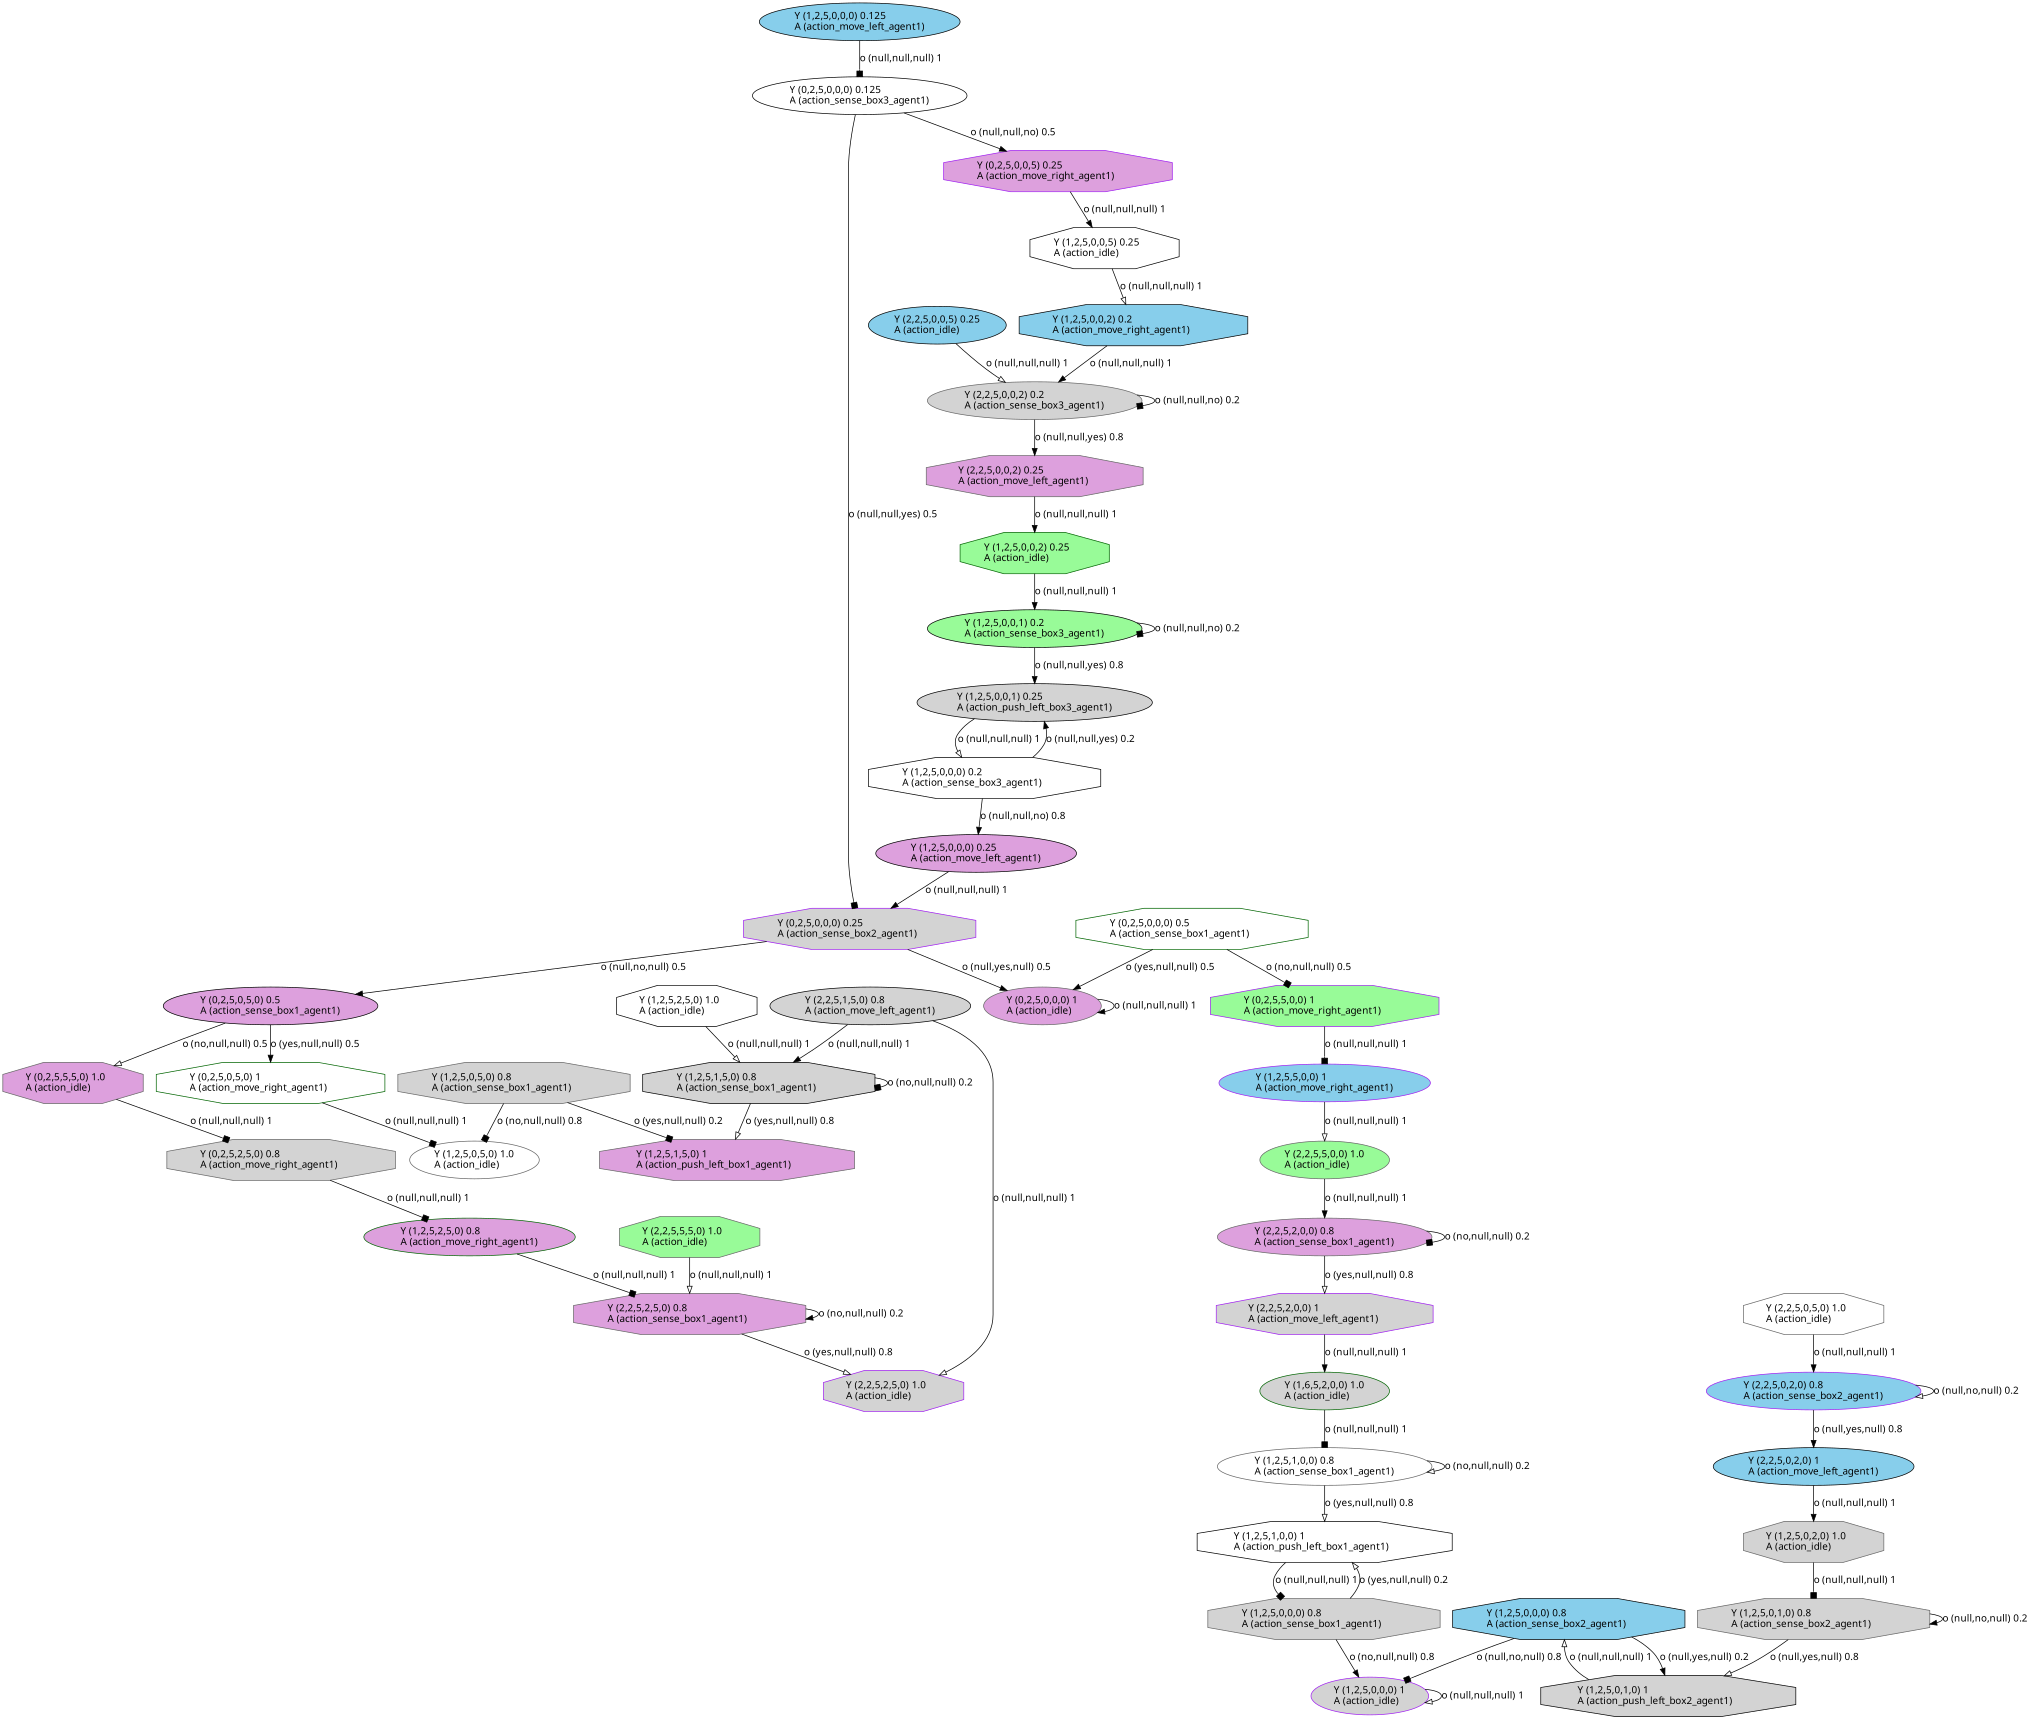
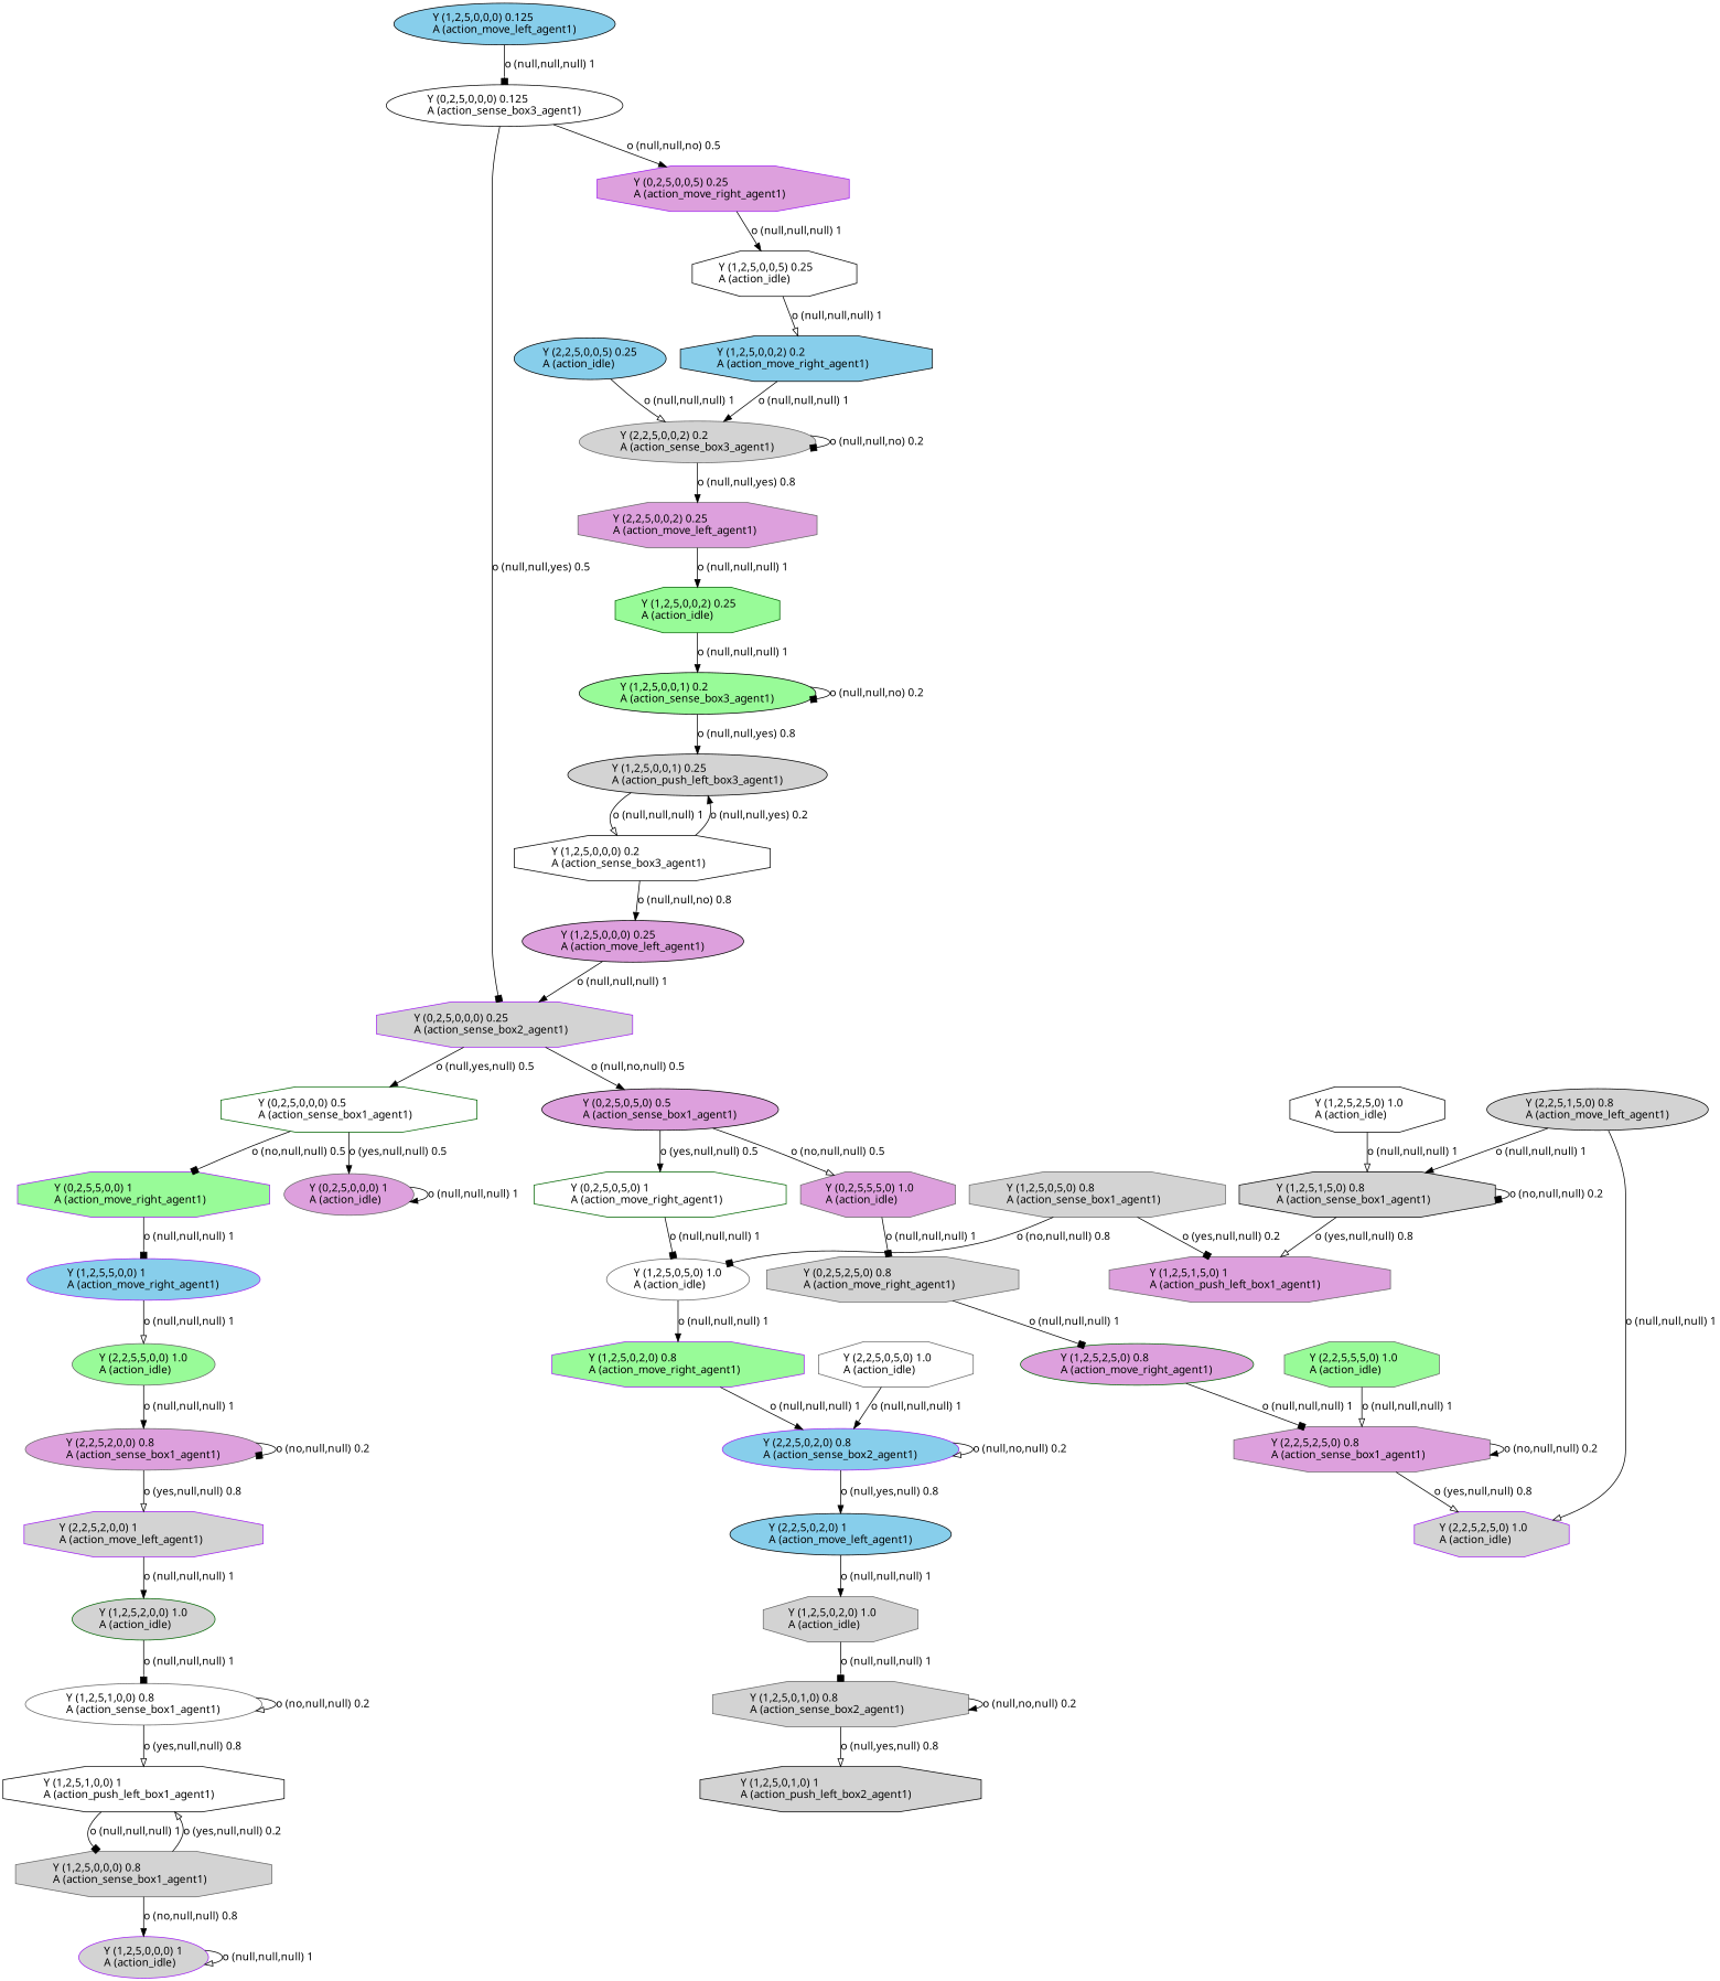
  digraph {
    fontname="Noto Sans"
    node [color=black fillcolor=lightgrey fontname="Noto Sans" shape=octagon style=filled]
    edge [arrowhead=normal fontname="Noto Sans"]
    n1 [fillcolor=skyblue label="Y (1,2,5,0,0,0) 0.125\lA (action_move_left_agent1)\l" labeljust=l shape=ellipse]
    n2 [fillcolor=white label="Y (0,2,5,0,0,0) 0.125\lA (action_sense_box3_agent1)\l" shape=ellipse]
    n3 [color=purple label="Y (0,2,5,0,0,0) 0.25\lA (action_sense_box2_agent1)\l"]
    n4 [color=purple fillcolor=plum label="Y (0,2,5,0,0,5) 0.25\lA (action_move_right_agent1)\l"]
    n5 [fillcolor=skyblue label="Y (2,2,5,0,2,0) 1\lA (action_move_left_agent1)\l" shape=ellipse]
    n6 [color=gray40 label="Y (1,2,5,0,2,0) 1.0\lA (action_idle)\l"]
    n7 [color=gray40 label="Y (1,2,5,0,1,0) 0.8\lA (action_sense_box2_agent1)\l"]
    n8 [label="Y (1,2,5,0,1,0) 1\lA (action_push_left_box2_agent1)\l"]
-   n9 [fillcolor=skyblue label="Y (1,2,5,0,0,0) 0.8\lA (action_sense_box2_agent1)\l"]
    n10 [fillcolor=white label="Y (1,2,5,0,0,0) 0.2\lA (action_sense_box3_agent1)\l"]
    n11 [label="Y (1,2,5,0,0,1) 0.25\lA (action_push_left_box3_agent1)\l" shape=ellipse]
    n12 [fillcolor=plum label="Y (1,2,5,0,0,0) 0.25\lA (action_move_left_agent1)\l" shape=ellipse]
    n13 [color=darkgreen fillcolor=palegreen label="Y (1,2,5,0,0,2) 0.25\lA (action_idle)\l"]
    n14 [fillcolor=palegreen label="Y (1,2,5,0,0,1) 0.2\lA (action_sense_box3_agent1)\l" shape=ellipse]
    n15 [fillcolor=white label="Y (1,2,5,0,0,5) 0.25\lA (action_idle)\l"]
    n16 [fillcolor=skyblue label="Y (1,2,5,0,0,2) 0.2\lA (action_move_right_agent1)\l"]
    n17 [color=gray40 label="Y (2,2,5,0,0,2) 0.2\lA (action_sense_box3_agent1)\l" shape=ellipse]
    n18 [fillcolor=skyblue label="Y (2,2,5,0,0,5) 0.25\lA (action_idle)\l" shape=ellipse]
    n19 [color=gray40 fillcolor=plum label="Y (2,2,5,0,0,2) 0.25\lA (action_move_left_agent1)\l"]
    n20 [color=gray40 fillcolor=plum label="Y (1,2,5,1,5,0) 1\lA (action_push_left_box1_agent1)\l"]
    n21 [color=gray40 label="Y (1,2,5,0,5,0) 0.8\lA (action_sense_box1_agent1)\l"]
    n22 [color=gray40 fillcolor=white label="Y (1,2,5,0,5,0) 1.0\lA (action_idle)\l" shape=ellipse]
+   n23 [color=purple fillcolor=palegreen label="Y (1,2,5,0,2,0) 0.8\lA (action_move_right_agent1)\l"]
    n24 [color=purple label="Y (2,2,5,2,5,0) 1.0\lA (action_idle)\l"]
    n25 [label="Y (2,2,5,1,5,0) 0.8\lA (action_move_left_agent1)\l" shape=ellipse]
    n26 [label="Y (1,2,5,1,5,0) 0.8\lA (action_sense_box1_agent1)\l"]
    n27 [color=gray40 fillcolor=palegreen label="Y (2,2,5,5,5,0) 1.0\lA (action_idle)\l"]
    n28 [color=gray40 fillcolor=plum label="Y (2,2,5,2,5,0) 0.8\lA (action_sense_box1_agent1)\l"]
    n29 [fillcolor=white label="Y (1,2,5,2,5,0) 1.0\lA (action_idle)\l"]
    n30 [color=gray40 label="Y (0,2,5,2,5,0) 0.8\lA (action_move_right_agent1)\l"]
    n31 [color=darkgreen fillcolor=plum label="Y (1,2,5,2,5,0) 0.8\lA (action_move_right_agent1)\l" shape=ellipse]
    n32 [color=purple label="Y (1,2,5,0,0,0) 1\lA (action_idle)\l" shape=ellipse]
    n33 [color=purple label="Y (2,2,5,2,0,0) 1\lA (action_move_left_agent1)\l"]
-   n34 [color=darkgreen label="Y (1,6,5,2,0,0) 1.0\lA (action_idle)\l" shape=ellipse]
+   n34 [color=darkgreen label="Y (1,2,5,2,0,0) 1.0\lA (action_idle)\l" shape=ellipse]
    n35 [color=gray40 fillcolor=white label="Y (1,2,5,1,0,0) 0.8\lA (action_sense_box1_agent1)\l" shape=ellipse]
    n36 [fillcolor=white label="Y (1,2,5,1,0,0) 1\lA (action_push_left_box1_agent1)\l"]
    n37 [color=gray40 label="Y (1,2,5,0,0,0) 0.8\lA (action_sense_box1_agent1)\l"]
    n38 [color=gray40 fillcolor=white label="Y (2,2,5,0,5,0) 1.0\lA (action_idle)\l"]
    n39 [color=purple fillcolor=skyblue label="Y (2,2,5,0,2,0) 0.8\lA (action_sense_box2_agent1)\l" shape=ellipse]
    n40 [color=purple fillcolor=skyblue label="Y (1,2,5,5,0,0) 1\lA (action_move_right_agent1)\l" shape=ellipse]
    n41 [color=gray40 fillcolor=palegreen label="Y (2,2,5,5,0,0) 1.0\lA (action_idle)\l" shape=ellipse]
    n42 [color=gray40 fillcolor=plum label="Y (2,2,5,2,0,0) 0.8\lA (action_sense_box1_agent1)\l" shape=ellipse]
    n43 [color=darkgreen fillcolor=white label="Y (0,2,5,0,0,0) 0.5\lA (action_sense_box1_agent1)\l"]
    n44 [fillcolor=plum label="Y (0,2,5,0,5,0) 0.5\lA (action_sense_box1_agent1)\l" shape=ellipse]
    n45 [color=gray40 fillcolor=plum label="Y (0,2,5,0,0,0) 1\lA (action_idle)\l" shape=ellipse]
    n46 [color=purple fillcolor=palegreen label="Y (0,2,5,5,0,0) 1\lA (action_move_right_agent1)\l"]
    n47 [color=darkgreen fillcolor=white label="Y (0,2,5,0,5,0) 1\lA (action_move_right_agent1)\l"]
    n48 [color=gray40 fillcolor=plum label="Y (0,2,5,5,5,0) 1.0\lA (action_idle)\l"]
    n1 -> n2 [arrowhead=box label="o (null,null,null) 1\l"]
    n2 -> n3 [arrowhead=box label="o (null,null,yes) 0.5\l"]
    n2 -> n4 [label="o (null,null,no) 0.5\l"]
-   n3 -> n45 [label="o (null,yes,null) 0.5\l"]
+   n3 -> n43 [label="o (null,yes,null) 0.5\l"]
    n3 -> n44 [label="o (null,no,null) 0.5\l"]
    n4 -> n15 [label="o (null,null,null) 1\l"]
    n5 -> n6 [label="o (null,null,null) 1\l"]
    n6 -> n7 [arrowhead=box label="o (null,null,null) 1\l"]
    n7 -> n7 [label="o (null,no,null) 0.2\l"]
    n7 -> n8 [arrowhead=onormal label="o (null,yes,null) 0.8\l"]
-   n8 -> n9 [arrowhead=onormal label="o (null,null,null) 1\l"]
-   n9 -> n8 [label="o (null,yes,null) 0.2\l"]
-   n9 -> n32 [arrowhead=box label="o (null,no,null) 0.8\l"]
    n10 -> n11 [label="o (null,null,yes) 0.2\l"]
    n10 -> n12 [label="o (null,null,no) 0.8\l"]
    n11 -> n10 [arrowhead=onormal label="o (null,null,null) 1\l"]
    n12 -> n3 [label="o (null,null,null) 1\l"]
    n13 -> n14 [label="o (null,null,null) 1\l"]
    n14 -> n11 [label="o (null,null,yes) 0.8\l"]
    n14 -> n14 [arrowhead=box label="o (null,null,no) 0.2\l"]
    n15 -> n16 [arrowhead=onormal label="o (null,null,null) 1\l"]
    n16 -> n17 [label="o (null,null,null) 1\l"]
    n17 -> n17 [arrowhead=box label="o (null,null,no) 0.2\l"]
    n17 -> n19 [label="o (null,null,yes) 0.8\l"]
    n18 -> n17 [arrowhead=onormal label="o (null,null,null) 1\l"]
    n19 -> n13 [label="o (null,null,null) 1\l"]
    n21 -> n20 [arrowhead=box label="o (yes,null,null) 0.2\l"]
    n21 -> n22 [arrowhead=box label="o (no,null,null) 0.8\l"]
+   n22 -> n23 [label="o (null,null,null) 1\l"]
+   n23 -> n39 [label="o (null,null,null) 1\l"]
    n25 -> n24 [arrowhead=onormal label="o (null,null,null) 1\l"]
    n25 -> n26 [label="o (null,null,null) 1\l"]
    n26 -> n20 [arrowhead=onormal label="o (yes,null,null) 0.8\l"]
    n26 -> n26 [arrowhead=box label="o (no,null,null) 0.2\l"]
    n27 -> n28 [arrowhead=onormal label="o (null,null,null) 1\l"]
    n28 -> n24 [arrowhead=onormal label="o (yes,null,null) 0.8\l"]
    n28 -> n28 [label="o (no,null,null) 0.2\l"]
    n29 -> n26 [arrowhead=onormal label="o (null,null,null) 1\l"]
    n30 -> n31 [arrowhead=box label="o (null,null,null) 1\l"]
    n31 -> n28 [arrowhead=box label="o (null,null,null) 1\l"]
    n32 -> n32 [arrowhead=onormal label="o (null,null,null) 1\l"]
    n33 -> n34 [label="o (null,null,null) 1\l"]
    n34 -> n35 [arrowhead=box label="o (null,null,null) 1\l"]
    n35 -> n35 [arrowhead=onormal label="o (no,null,null) 0.2\l"]
    n35 -> n36 [arrowhead=onormal label="o (yes,null,null) 0.8\l"]
    n36 -> n37 [arrowhead=box label="o (null,null,null) 1\l"]
    n37 -> n32 [label="o (no,null,null) 0.8\l"]
    n37 -> n36 [arrowhead=onormal label="o (yes,null,null) 0.2\l"]
    n38 -> n39 [label="o (null,null,null) 1\l"]
    n39 -> n5 [label="o (null,yes,null) 0.8\l"]
    n39 -> n39 [arrowhead=onormal label="o (null,no,null) 0.2\l"]
    n40 -> n41 [arrowhead=onormal label="o (null,null,null) 1\l"]
    n41 -> n42 [label="o (null,null,null) 1\l"]
    n42 -> n33 [arrowhead=onormal label="o (yes,null,null) 0.8\l"]
    n42 -> n42 [arrowhead=box label="o (no,null,null) 0.2\l"]
    n43 -> n45 [label="o (yes,null,null) 0.5\l"]
    n43 -> n46 [arrowhead=box label="o (no,null,null) 0.5\l"]
    n44 -> n47 [label="o (yes,null,null) 0.5\l"]
    n44 -> n48 [arrowhead=onormal label="o (no,null,null) 0.5\l"]
    n45 -> n45 [label="o (null,null,null) 1\l"]
    n46 -> n40 [arrowhead=box label="o (null,null,null) 1\l"]
    n47 -> n22 [arrowhead=box label="o (null,null,null) 1\l"]
    n48 -> n30 [arrowhead=box label="o (null,null,null) 1\l"]
  }
